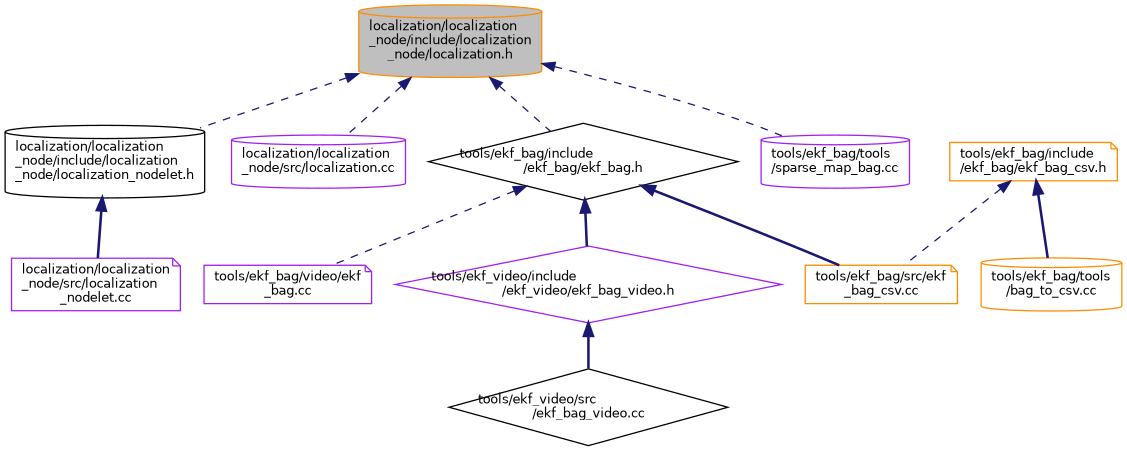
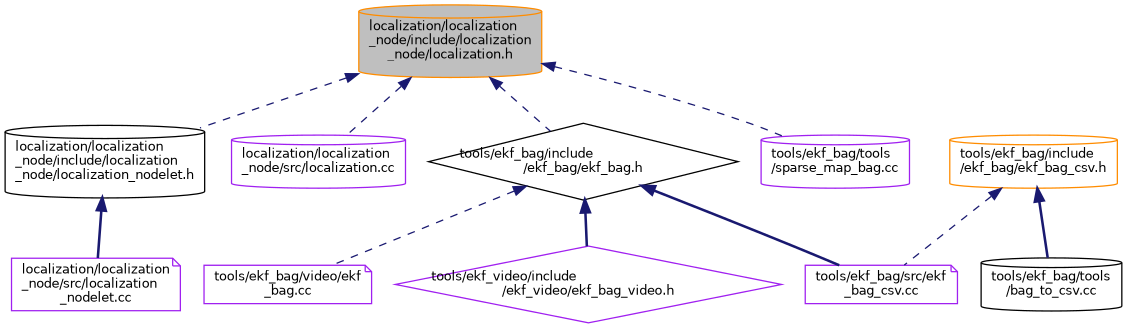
  digraph {
    node [color=purple fillcolor=white fontname=Helvetica fontsize=10 shape=cylinder style=filled]
    edge [color=midnightblue dir=back fontname=Helvetica fontsize=10 labelfontname=Helvetica labelfontsize=10 style=dashed]
    n1 [color=darkorange fillcolor=grey75 fontcolor=black height=0.2 label="localization/localization\l_node/include/localization\l_node/localization.h" width=0.4]
    n2 [color=black height=0.2 label="localization/localization\l_node/include/localization\l_node/localization_nodelet.h" width=0.4]
    n3 [height=0.2 label="localization/localization\l_node/src/localization.cc" width=0.4]
    n4 [color=black height=0.2 label="tools/ekf_bag/include\l/ekf_bag/ekf_bag.h" shape=diamond width=0.4]
    n5 [height=0.2 label="tools/ekf_bag/tools\l/sparse_map_bag.cc" width=0.4]
    n6 [height=0.2 label="localization/localization\l_node/src/localization\l_nodelet.cc" shape=note width=0.4]
    n7 [height=0.2 label="tools/ekf_bag/video/ekf\l_bag.cc" shape=note width=0.4]
    n8 [height=0.2 label="tools/ekf_video/include\l/ekf_video/ekf_bag_video.h" shape=diamond width=0.4]
-   n9 [color=darkorange height=0.2 label="tools/ekf_bag/src/ekf\l_bag_csv.cc" shape=note width=0.4]
-   n10 [color=darkorange height=0.2 label="tools/ekf_bag/include\l/ekf_bag/ekf_bag_csv.h" shape=note width=0.4]
-   n11 [color=darkorange height=0.2 label="tools/ekf_bag/tools\l/bag_to_csv.cc" width=0.4]
-   n12 [color=black height=0.2 label="tools/ekf_video/src\l/ekf_bag_video.cc" shape=diamond width=0.4]
+   n9 [height=0.2 label="tools/ekf_bag/src/ekf\l_bag_csv.cc" shape=note width=0.4]
+   n10 [color=darkorange height=0.2 label="tools/ekf_bag/include\l/ekf_bag/ekf_bag_csv.h" width=0.4]
+   n11 [color=black height=0.2 label="tools/ekf_bag/tools\l/bag_to_csv.cc" width=0.4]
    n1 -> n2
    n1 -> n3
    n1 -> n4
    n1 -> n5
    n2 -> n6 [style=bold]
    n4 -> n7
    n4 -> n8 [style=bold]
    n4 -> n9 [style=bold]
-   n8 -> n12 [style=bold]
    n10 -> n9
    n10 -> n11 [style=bold]
  }
